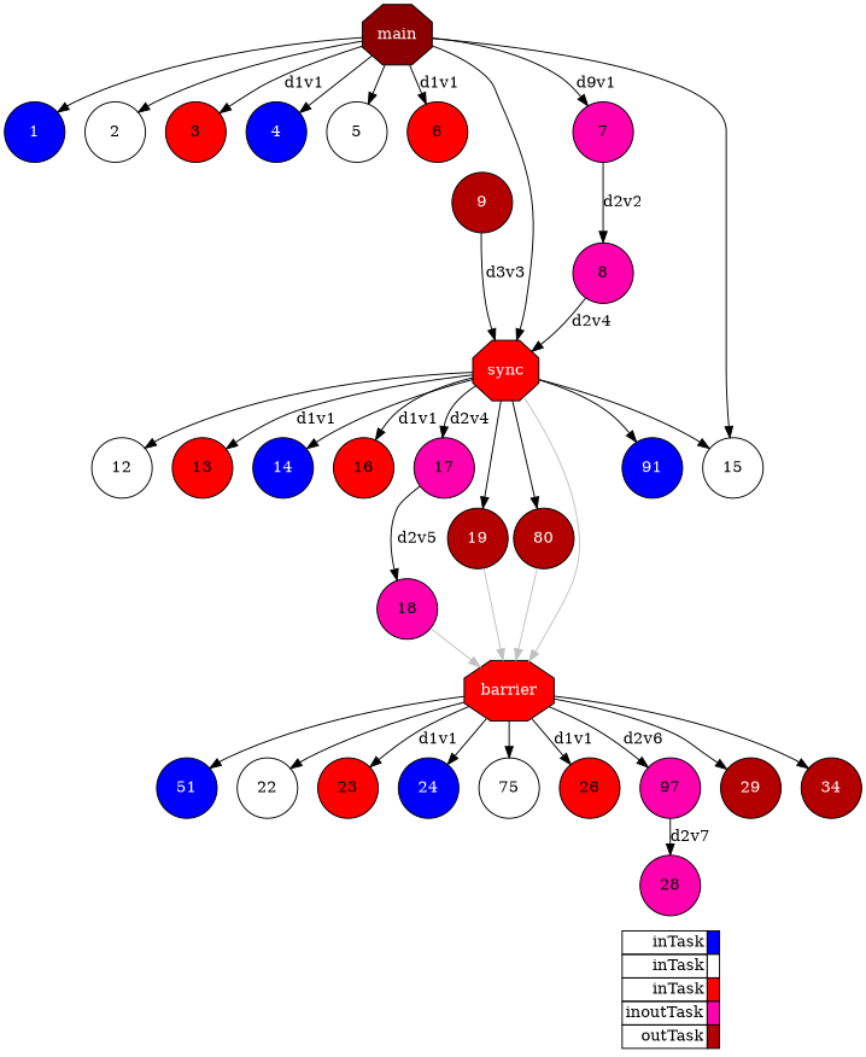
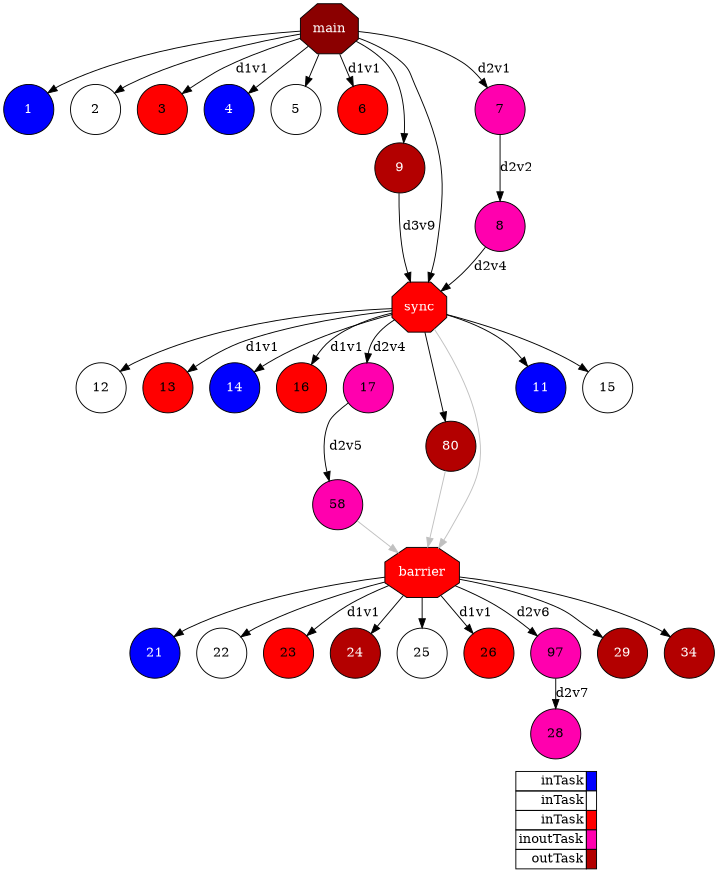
  digraph {
    compound=true
    labeljust=l
    rankdir=TB
    node [fillcolor="#ff0000" fontcolor="#000000" shape=circle style=filled]
    n1 [fillcolor="#8B0000" fontcolor="#FFFFFF" height=0.75 label=main shape=octagon]
    1 [fillcolor="#0000ff" fontcolor="#ffffff" height=0.75]
    2 [fillcolor="#ffffff" height=0.75]
    3 [height=0.75]
    4 [fillcolor="#0000ff" fontcolor="#ffffff" height=0.75]
    5 [fillcolor="#ffffff" height=0.75]
    6 [height=0.75]
    7 [fillcolor="#ff00ae" height=0.75]
    9 [fillcolor="#b30000" fontcolor="#ffffff" height=0.75]
    n10 [fontcolor="#FFFFFF" height=0.75 label=sync shape=octagon]
    8 [fillcolor="#ff00ae" height=0.75]
-   11 [fillcolor="#0000ff" fontcolor="#ffffff" height=0.75 label=91]
+   11 [fillcolor="#0000ff" fontcolor="#ffffff" height=0.75]
    12 [fillcolor="#ffffff" height=0.75]
    13 [height=0.75]
    14 [fillcolor="#0000ff" fontcolor="#ffffff" height=0.75]
    15 [fillcolor="#ffffff" height=0.75]
    16 [height=0.75]
    17 [fillcolor="#ff00ae" height=0.75]
-   19 [fillcolor="#b30000" fontcolor="#ffffff" height=0.75]
    n20 [fillcolor="#b30000" fontcolor="#ffffff" height=0.75 label=80]
    n21 [fontcolor="#FFFFFF" height=0.75 label=barrier shape=octagon]
-   18 [fillcolor="#ff00ae" height=0.75]
-   21 [fillcolor="#0000ff" fontcolor="#ffffff" height=0.75 label=51]
+   18 [fillcolor="#ff00ae" height=0.75 label=58]
+   21 [fillcolor="#0000ff" fontcolor="#ffffff" height=0.75]
    22 [fillcolor="#ffffff" height=0.75]
    23 [height=0.75]
-   24 [fillcolor="#0000ff" fontcolor="#ffffff" height=0.75]
-   25 [fillcolor="#ffffff" height=0.75 label=75]
+   24 [fillcolor="#b30000" fontcolor="#ffffff" height=0.75]
+   25 [fillcolor="#ffffff" height=0.75]
    26 [height=0.75]
    n29 [fillcolor="#ff00ae" height=0.75 label=97]
    29 [fillcolor="#b30000" fontcolor="#ffffff" height=0.75]
    n31 [fillcolor="#b30000" fontcolor="#ffffff" height=0.75 label=34]
    28 [fillcolor="#ff00ae" height=0.75]
    n33 [height=0.75 label=<       <table border="0" cellpadding="2" cellspacing="0" cellborder="1"> <tr> <td align="right">inTask</td> <td bgcolor="#0000ff">&nbsp;</td> </tr> <tr> <td align="right">inTask</td> <td bgcolor="#ffffff">&nbsp;</td> </tr> <tr> <td align="right">inTask</td> <td bgcolor="#ff0000">&nbsp;</td> </tr> <tr> <td align="right">inoutTask</td> <td bgcolor="#ff00ae">&nbsp;</td> </tr> <tr> <td align="right">outTask</td> <td bgcolor="#b30000">&nbsp;</td> </tr>       </table>     > shape=plaintext fillcolor="" fontcolor="" style=""]
    subgraph sub_1 {
      ranksep=0.20
      n1
      1
      2
      3
      4
      5
      6
      7
      9
      n10
      8
      11
      12
      13
      14
      15
      16
      17
-     19
      n20
      n21
      18
      21
      22
      23
      24
      25
      26
      n29
      29
      n31
      28
    }
    subgraph sub_2 {
      label=Legend
      rank=sink
      ranksep=0.20
      n33
    }
    n1 -> 1
    n1 -> 2
    n1 -> 3 [label=d1v1]
    n1 -> 4
    n1 -> 5
    n1 -> 6 [label=d1v1]
-   n1 -> 7 [label=d9v1]
-   n1 -> 15
+   n1 -> 7 [label=d2v1]
+   n1 -> 9
    n1 -> n10
    7 -> 8 [label=d2v2]
-   9 -> n10 [label=d3v3]
+   9 -> n10 [label=d3v9]
    n10 -> 11
    n10 -> 12
    n10 -> 13 [label=d1v1]
    n10 -> 14
    n10 -> 15
    n10 -> 16 [label=d1v1]
    n10 -> 17 [label=d2v4]
-   n10 -> 19
    n10 -> n20
    n10 -> n21 [color=grey]
    8 -> n10 [label=d2v4]
    17 -> 18 [label=d2v5]
-   19 -> n21 [color=grey]
    n20 -> n21 [color=grey]
    n21 -> 21
    n21 -> 22
    n21 -> 23 [label=d1v1]
    n21 -> 24
    n21 -> 25
    n21 -> 26 [label=d1v1]
    n21 -> n29 [label=d2v6]
    n21 -> 29
    n21 -> n31
    18 -> n21 [color=grey]
    n29 -> 28 [label=d2v7]
  }
